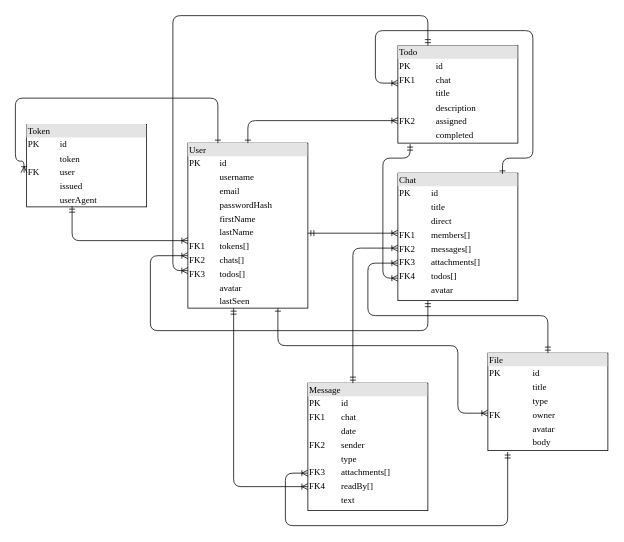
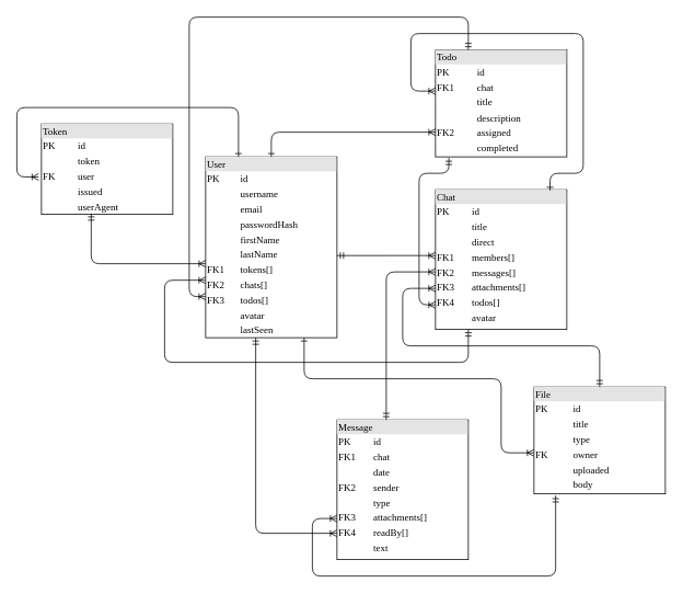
  <mxCell id="0" />
  <mxCell id="1" parent="0" />
  <mxCell id="2" value="&lt;div style=&quot;box-sizing: border-box ; width: 100% ; background: #e4e4e4 ; padding: 2px&quot;&gt;User&lt;/div&gt;&lt;table style=&quot;width: 100% ; font-size: 1em&quot; cellpadding=&quot;2&quot; cellspacing=&quot;0&quot;&gt;&lt;tbody&gt;&lt;tr&gt;&lt;td&gt;PK&lt;/td&gt;&lt;td&gt;id&lt;/td&gt;&lt;/tr&gt;&lt;tr&gt;&lt;td&gt;&lt;br&gt;&lt;/td&gt;&lt;td&gt;username&lt;/td&gt;&lt;/tr&gt;&lt;tr&gt;&lt;td&gt;&lt;/td&gt;&lt;td&gt;email&lt;/td&gt;&lt;/tr&gt;&lt;tr&gt;&lt;td&gt;&lt;br&gt;&lt;/td&gt;&lt;td&gt;passwordHash&lt;/td&gt;&lt;/tr&gt;&lt;tr&gt;&lt;td&gt;&lt;br&gt;&lt;/td&gt;&lt;td&gt;firstName&lt;br&gt;&lt;/td&gt;&lt;/tr&gt;&lt;tr&gt;&lt;td&gt;&lt;br&gt;&lt;/td&gt;&lt;td&gt;lastName&lt;br&gt;&lt;/td&gt;&lt;/tr&gt;&lt;tr&gt;&lt;td&gt;FK1&lt;/td&gt;&lt;td&gt;tokens[]&lt;br&gt;&lt;/td&gt;&lt;/tr&gt;&lt;tr&gt;&lt;td&gt;FK2&lt;/td&gt;&lt;td&gt;chats[]&lt;br&gt;&lt;/td&gt;&lt;/tr&gt;&lt;tr&gt;&lt;td&gt;FK3&lt;/td&gt;&lt;td&gt;todos[]&lt;br&gt;&lt;/td&gt;&lt;/tr&gt;&lt;tr&gt;&lt;td&gt;&lt;br&gt;&lt;/td&gt;&lt;td&gt;avatar&lt;br&gt;&lt;/td&gt;&lt;/tr&gt;&lt;tr&gt;&lt;td&gt;&lt;br&gt;&lt;/td&gt;&lt;td&gt;lastSeen&lt;br&gt;&lt;/td&gt;&lt;/tr&gt;&lt;/tbody&gt;&lt;/table&gt;" style="verticalAlign=top;align=left;overflow=fill;html=1;rounded=0;shadow=0;comic=0;labelBackgroundColor=none;strokeWidth=1;fontFamily=Verdana;fontSize=12" vertex="1" parent="1"><mxGeometry x="250" y="190" width="160" height="220" as="geometry" /></mxCell>
- <mxCell id="3" value="&lt;div style=&quot;box-sizing: border-box ; width: 100% ; background: #e4e4e4 ; padding: 2px&quot;&gt;Token&lt;/div&gt;&lt;table style=&quot;width: 100% ; font-size: 1em&quot; cellpadding=&quot;2&quot; cellspacing=&quot;0&quot;&gt;&lt;tbody&gt;&lt;tr&gt;&lt;td&gt;PK&lt;/td&gt;&lt;td&gt;id&lt;/td&gt;&lt;/tr&gt;&lt;tr&gt;&lt;td&gt;&lt;br&gt;&lt;/td&gt;&lt;td&gt;token&lt;/td&gt;&lt;/tr&gt;&lt;tr&gt;&lt;td&gt;FK&lt;/td&gt;&lt;td&gt;user&lt;/td&gt;&lt;/tr&gt;&lt;tr&gt;&lt;td&gt;&lt;br&gt;&lt;/td&gt;&lt;td&gt;issued&lt;br&gt;&lt;/td&gt;&lt;/tr&gt;&lt;tr&gt;&lt;td&gt;&lt;br&gt;&lt;/td&gt;&lt;td&gt;userAgent&lt;br&gt;&lt;/td&gt;&lt;/tr&gt;&lt;/tbody&gt;&lt;/table&gt;" style="verticalAlign=top;align=left;overflow=fill;html=1;rounded=0;shadow=0;comic=0;labelBackgroundColor=none;strokeWidth=1;fontFamily=Verdana;fontSize=12" vertex="1" parent="1"><mxGeometry x="35" y="165" width="160" height="110" as="geometry" /></mxCell>
+ <mxCell id="3" value="&lt;div style=&quot;box-sizing: border-box ; width: 100% ; background: #e4e4e4 ; padding: 2px&quot;&gt;Token&lt;/div&gt;&lt;table style=&quot;width: 100% ; font-size: 1em&quot; cellpadding=&quot;2&quot; cellspacing=&quot;0&quot;&gt;&lt;tbody&gt;&lt;tr&gt;&lt;td&gt;PK&lt;/td&gt;&lt;td&gt;id&lt;/td&gt;&lt;/tr&gt;&lt;tr&gt;&lt;td&gt;&lt;br&gt;&lt;/td&gt;&lt;td&gt;token&lt;/td&gt;&lt;/tr&gt;&lt;tr&gt;&lt;td&gt;FK&lt;/td&gt;&lt;td&gt;user&lt;/td&gt;&lt;/tr&gt;&lt;tr&gt;&lt;td&gt;&lt;br&gt;&lt;/td&gt;&lt;td&gt;issued&lt;br&gt;&lt;/td&gt;&lt;/tr&gt;&lt;tr&gt;&lt;td&gt;&lt;br&gt;&lt;/td&gt;&lt;td&gt;userAgent&lt;br&gt;&lt;/td&gt;&lt;/tr&gt;&lt;/tbody&gt;&lt;/table&gt;" style="verticalAlign=top;align=left;overflow=fill;html=1;rounded=0;shadow=0;comic=0;labelBackgroundColor=none;strokeWidth=1;fontFamily=Verdana;fontSize=12" vertex="1" parent="1"><mxGeometry x="50" y="150" width="160" height="110" as="geometry" /></mxCell>
  <mxCell id="4" value="&lt;div style=&quot;box-sizing: border-box ; width: 100% ; background: rgb(228 , 228 , 228) ; padding: 2px&quot;&gt;&lt;font style=&quot;font-size: 12px&quot;&gt;Chat&lt;/font&gt;&lt;/div&gt;&lt;table style=&quot;width: 100%&quot; cellpadding=&quot;2&quot; cellspacing=&quot;0&quot;&gt;&lt;tbody&gt;&lt;tr&gt;&lt;td&gt;&lt;font style=&quot;font-size: 12px&quot;&gt;PK&lt;/font&gt;&lt;/td&gt;&lt;td&gt;&lt;font style=&quot;font-size: 12px&quot;&gt;id&lt;/font&gt;&lt;/td&gt;&lt;/tr&gt;&lt;tr&gt;&lt;td&gt;&lt;font style=&quot;font-size: 12px&quot;&gt;&lt;br&gt;&lt;/font&gt;&lt;/td&gt;&lt;td&gt;&lt;font style=&quot;font-size: 12px&quot;&gt;title&lt;br&gt;&lt;/font&gt;&lt;/td&gt;&lt;/tr&gt;&lt;tr&gt;&lt;td&gt;&lt;font style=&quot;font-size: 12px&quot;&gt;&lt;br&gt;&lt;/font&gt;&lt;/td&gt;&lt;td&gt;&lt;font style=&quot;font-size: 12px&quot;&gt;direct&lt;/font&gt;&lt;/td&gt;&lt;/tr&gt;&lt;tr&gt;&lt;td&gt;&lt;font style=&quot;font-size: 12px&quot;&gt;FK1&lt;/font&gt;&lt;/td&gt;&lt;td&gt;&lt;font style=&quot;font-size: 12px&quot;&gt;members[]&lt;/font&gt;&lt;/td&gt;&lt;/tr&gt;&lt;tr&gt;&lt;td&gt;&lt;font style=&quot;font-size: 12px&quot;&gt;FK2&lt;/font&gt;&lt;/td&gt;&lt;td&gt;&lt;font style=&quot;font-size: 12px&quot;&gt;messages[]&lt;/font&gt;&lt;/td&gt;&lt;/tr&gt;&lt;tr&gt;&lt;td&gt;&lt;font style=&quot;font-size: 12px&quot;&gt;FK3&lt;/font&gt;&lt;/td&gt;&lt;td&gt;&lt;font style=&quot;font-size: 12px&quot;&gt;attachments[]&lt;br&gt;&lt;/font&gt;&lt;/td&gt;&lt;/tr&gt;&lt;tr&gt;&lt;td&gt;&lt;font style=&quot;font-size: 12px&quot;&gt;FK4&lt;/font&gt;&lt;/td&gt;&lt;td&gt;&lt;font style=&quot;font-size: 12px&quot;&gt;todos[]&lt;br&gt;&lt;/font&gt;&lt;/td&gt;&lt;/tr&gt;&lt;tr&gt;&lt;td&gt;&lt;font style=&quot;font-size: 12px&quot;&gt;&lt;br&gt;&lt;/font&gt;&lt;/td&gt;&lt;td&gt;&lt;font style=&quot;font-size: 12px&quot;&gt;avatar&lt;/font&gt;&lt;/td&gt;&lt;/tr&gt;&lt;tr&gt;&lt;td&gt;&lt;/td&gt;&lt;td&gt;&lt;/td&gt;&lt;/tr&gt;&lt;/tbody&gt;&lt;/table&gt;" style="verticalAlign=top;align=left;overflow=fill;html=1;rounded=0;shadow=0;comic=0;labelBackgroundColor=none;strokeWidth=1;fontFamily=Verdana;fontSize=12" vertex="1" parent="1"><mxGeometry x="530" y="230" width="160" height="170" as="geometry" /></mxCell>
  <mxCell id="5" value="&lt;div style=&quot;box-sizing: border-box ; width: 100% ; background: #e4e4e4 ; padding: 2px&quot;&gt;Message&lt;/div&gt;&lt;table style=&quot;width: 100% ; font-size: 1em&quot; cellpadding=&quot;2&quot; cellspacing=&quot;0&quot;&gt;&lt;tbody&gt;&lt;tr&gt;&lt;td&gt;PK&lt;/td&gt;&lt;td&gt;id&lt;/td&gt;&lt;/tr&gt;&lt;tr&gt;&lt;td&gt;FK1&lt;/td&gt;&lt;td&gt;chat&lt;/td&gt;&lt;/tr&gt;&lt;tr&gt;&lt;td&gt;&lt;/td&gt;&lt;td&gt;date&lt;/td&gt;&lt;/tr&gt;&lt;tr&gt;&lt;td&gt;FK2&lt;/td&gt;&lt;td&gt;sender&lt;/td&gt;&lt;/tr&gt;&lt;tr&gt;&lt;td&gt;&lt;br&gt;&lt;/td&gt;&lt;td&gt;type&lt;br&gt;&lt;/td&gt;&lt;/tr&gt;&lt;tr&gt;&lt;td&gt;FK3&lt;/td&gt;&lt;td&gt;attachments[]&lt;br&gt;&lt;/td&gt;&lt;/tr&gt;&lt;tr&gt;&lt;td&gt;FK4&lt;/td&gt;&lt;td&gt;readBy[]&lt;br&gt;&lt;/td&gt;&lt;/tr&gt;&lt;tr&gt;&lt;td&gt;&lt;br&gt;&lt;/td&gt;&lt;td&gt;text&lt;br&gt;&lt;/td&gt;&lt;/tr&gt;&lt;tr&gt;&lt;td&gt;&lt;br&gt;&lt;/td&gt;&lt;td&gt;&lt;/td&gt;&lt;/tr&gt;&lt;/tbody&gt;&lt;/table&gt;" style="verticalAlign=top;align=left;overflow=fill;html=1;rounded=0;shadow=0;comic=0;labelBackgroundColor=none;strokeWidth=1;fontFamily=Verdana;fontSize=12" vertex="1" parent="1"><mxGeometry x="410" y="510" width="160" height="170" as="geometry" /></mxCell>
  <mxCell id="6" value="&lt;div style=&quot;box-sizing: border-box ; width: 100% ; background: #e4e4e4 ; padding: 2px&quot;&gt;Todo&lt;/div&gt;&lt;table style=&quot;width: 100% ; font-size: 1em&quot; cellpadding=&quot;2&quot; cellspacing=&quot;0&quot;&gt;&lt;tbody&gt;&lt;tr&gt;&lt;td&gt;PK&lt;/td&gt;&lt;td&gt;id&lt;/td&gt;&lt;/tr&gt;&lt;tr&gt;&lt;td&gt;FK1&lt;/td&gt;&lt;td&gt;chat&lt;/td&gt;&lt;/tr&gt;&lt;tr&gt;&lt;td&gt;&lt;/td&gt;&lt;td&gt;title&lt;/td&gt;&lt;/tr&gt;&lt;tr&gt;&lt;td&gt;&lt;br&gt;&lt;/td&gt;&lt;td&gt;description&lt;/td&gt;&lt;/tr&gt;&lt;tr&gt;&lt;td&gt;FK2&lt;/td&gt;&lt;td&gt;assigned&lt;br&gt;&lt;/td&gt;&lt;/tr&gt;&lt;tr&gt;&lt;td&gt;&lt;br&gt;&lt;/td&gt;&lt;td&gt;completed&lt;br&gt;&lt;/td&gt;&lt;/tr&gt;&lt;tr&gt;&lt;td&gt;&lt;/td&gt;&lt;td&gt;&lt;/td&gt;&lt;/tr&gt;&lt;tr&gt;&lt;td&gt;&lt;br&gt;&lt;/td&gt;&lt;td&gt;&lt;/td&gt;&lt;/tr&gt;&lt;/tbody&gt;&lt;/table&gt;" style="verticalAlign=top;align=left;overflow=fill;html=1;rounded=0;shadow=0;comic=0;labelBackgroundColor=none;strokeWidth=1;fontFamily=Verdana;fontSize=12" vertex="1" parent="1"><mxGeometry x="530" y="60" width="160" height="130" as="geometry" /></mxCell>
- <mxCell id="7" value="&lt;div style=&quot;box-sizing: border-box ; width: 100% ; background: #e4e4e4 ; padding: 2px&quot;&gt;File&lt;/div&gt;&lt;table style=&quot;width: 100% ; font-size: 1em&quot; cellpadding=&quot;2&quot; cellspacing=&quot;0&quot;&gt;&lt;tbody&gt;&lt;tr&gt;&lt;td&gt;PK&lt;/td&gt;&lt;td&gt;id&lt;/td&gt;&lt;/tr&gt;&lt;tr&gt;&lt;td&gt;&lt;br&gt;&lt;/td&gt;&lt;td&gt;title&lt;/td&gt;&lt;/tr&gt;&lt;tr&gt;&lt;td&gt;&lt;/td&gt;&lt;td&gt;type&lt;/td&gt;&lt;/tr&gt;&lt;tr&gt;&lt;td&gt;FK&lt;/td&gt;&lt;td&gt;owner&lt;/td&gt;&lt;/tr&gt;&lt;tr&gt;&lt;td&gt;&lt;br&gt;&lt;/td&gt;&lt;td&gt;avatar&lt;br&gt;&lt;/td&gt;&lt;/tr&gt;&lt;tr&gt;&lt;td&gt;&lt;br&gt;&lt;/td&gt;&lt;td&gt;body&lt;br&gt;&lt;/td&gt;&lt;/tr&gt;&lt;tr&gt;&lt;td&gt;&lt;/td&gt;&lt;td&gt;&lt;/td&gt;&lt;/tr&gt;&lt;tr&gt;&lt;td&gt;&lt;br&gt;&lt;/td&gt;&lt;td&gt;&lt;/td&gt;&lt;/tr&gt;&lt;/tbody&gt;&lt;/table&gt;" style="verticalAlign=top;align=left;overflow=fill;html=1;rounded=0;shadow=0;comic=0;labelBackgroundColor=none;strokeWidth=1;fontFamily=Verdana;fontSize=12" vertex="1" parent="1"><mxGeometry x="650" y="470" width="160" height="130" as="geometry" /></mxCell>
+ <mxCell id="7" value="&lt;div style=&quot;box-sizing: border-box ; width: 100% ; background: #e4e4e4 ; padding: 2px&quot;&gt;File&lt;/div&gt;&lt;table style=&quot;width: 100% ; font-size: 1em&quot; cellpadding=&quot;2&quot; cellspacing=&quot;0&quot;&gt;&lt;tbody&gt;&lt;tr&gt;&lt;td&gt;PK&lt;/td&gt;&lt;td&gt;id&lt;/td&gt;&lt;/tr&gt;&lt;tr&gt;&lt;td&gt;&lt;br&gt;&lt;/td&gt;&lt;td&gt;title&lt;/td&gt;&lt;/tr&gt;&lt;tr&gt;&lt;td&gt;&lt;/td&gt;&lt;td&gt;type&lt;/td&gt;&lt;/tr&gt;&lt;tr&gt;&lt;td&gt;FK&lt;/td&gt;&lt;td&gt;owner&lt;/td&gt;&lt;/tr&gt;&lt;tr&gt;&lt;td&gt;&lt;br&gt;&lt;/td&gt;&lt;td&gt;uploaded&lt;br&gt;&lt;/td&gt;&lt;/tr&gt;&lt;tr&gt;&lt;td&gt;&lt;br&gt;&lt;/td&gt;&lt;td&gt;body&lt;br&gt;&lt;/td&gt;&lt;/tr&gt;&lt;tr&gt;&lt;td&gt;&lt;/td&gt;&lt;td&gt;&lt;/td&gt;&lt;/tr&gt;&lt;tr&gt;&lt;td&gt;&lt;br&gt;&lt;/td&gt;&lt;td&gt;&lt;/td&gt;&lt;/tr&gt;&lt;/tbody&gt;&lt;/table&gt;" style="verticalAlign=top;align=left;overflow=fill;html=1;rounded=0;shadow=0;comic=0;labelBackgroundColor=none;strokeWidth=1;fontFamily=Verdana;fontSize=12" vertex="1" parent="1"><mxGeometry x="650" y="470" width="160" height="130" as="geometry" /></mxCell>
  <mxCell id="8" value="" style="edgeStyle=orthogonalEdgeStyle;html=1;endArrow=ERoneToMany;startArrow=ERmandOne;labelBackgroundColor=none;fontFamily=Verdana;fontSize=12;align=left;exitX=0.379;exitY=0.991;entryX=0;entryY=0.591;entryDx=0;entryDy=0;entryPerimeter=0;exitDx=0;exitDy=0;exitPerimeter=0;" edge="1" parent="1" source="3" target="2"><mxGeometry width="100" height="100" relative="1" as="geometry"><mxPoint x="90" y="310" as="sourcePoint" /><mxPoint x="-30" y="370" as="targetPoint" /></mxGeometry></mxCell>
  <mxCell id="9" value="" style="edgeStyle=orthogonalEdgeStyle;html=1;endArrow=ERoneToMany;startArrow=ERone;labelBackgroundColor=none;fontFamily=Verdana;fontSize=12;align=left;exitX=0.25;exitY=0;entryX=-0.021;entryY=0.586;entryDx=0;entryDy=0;entryPerimeter=0;exitDx=0;exitDy=0;startFill=0;" edge="1" parent="1" source="2" target="3"><mxGeometry width="100" height="100" relative="1" as="geometry"><mxPoint x="10" y="160" as="sourcePoint" /><mxPoint x="-110" y="220" as="targetPoint" /><Array as="points"><mxPoint x="290" y="130" /><mxPoint x="20" y="130" /><mxPoint x="20" y="214" /></Array></mxGeometry></mxCell>
  <mxCell id="10" value="" style="edgeStyle=orthogonalEdgeStyle;html=1;endArrow=ERoneToMany;startArrow=ERmandOne;labelBackgroundColor=none;fontFamily=Verdana;fontSize=12;align=left;entryX=0;entryY=0.471;entryDx=0;entryDy=0;entryPerimeter=0;" edge="1" parent="1" target="4"><mxGeometry width="100" height="100" relative="1" as="geometry"><mxPoint x="410" y="310" as="sourcePoint" /><mxPoint x="440" y="260" as="targetPoint" /><Array as="points"><mxPoint x="530" y="310" /><mxPoint x="530" y="310" /></Array></mxGeometry></mxCell>
  <mxCell id="11" value="" style="edgeStyle=orthogonalEdgeStyle;html=1;endArrow=ERoneToMany;startArrow=ERmandOne;labelBackgroundColor=none;fontFamily=Verdana;fontSize=12;align=left;exitX=0.375;exitY=0;exitDx=0;exitDy=0;exitPerimeter=0;entryX=0;entryY=0.588;entryDx=0;entryDy=0;entryPerimeter=0;" edge="1" parent="1" source="5" target="4"><mxGeometry width="100" height="100" relative="1" as="geometry"><mxPoint x="420" y="410" as="sourcePoint" /><mxPoint x="530" y="330" as="targetPoint" /><Array as="points"><mxPoint x="470" y="330" /></Array></mxGeometry></mxCell>
  <mxCell id="12" value="" style="edgeStyle=orthogonalEdgeStyle;html=1;endArrow=ERoneToMany;startArrow=ERmandOne;labelBackgroundColor=none;fontFamily=Verdana;fontSize=12;align=left;entryX=0;entryY=0.588;entryDx=0;entryDy=0;entryPerimeter=0;exitX=0.5;exitY=0;exitDx=0;exitDy=0;" edge="1" parent="1" source="7"><mxGeometry width="100" height="100" relative="1" as="geometry"><mxPoint x="780" y="410" as="sourcePoint" /><mxPoint x="530" y="350" as="targetPoint" /><Array as="points"><mxPoint x="730" y="420" /><mxPoint x="490" y="420" /><mxPoint x="490" y="350" /></Array></mxGeometry></mxCell>
  <mxCell id="13" value="" style="edgeStyle=orthogonalEdgeStyle;html=1;endArrow=ERoneToMany;startArrow=ERmandOne;labelBackgroundColor=none;fontFamily=Verdana;fontSize=12;align=left;entryX=0;entryY=0.471;entryDx=0;entryDy=0;entryPerimeter=0;exitX=0.102;exitY=1.01;exitDx=0;exitDy=0;exitPerimeter=0;" edge="1" parent="1" source="6"><mxGeometry width="100" height="100" relative="1" as="geometry"><mxPoint x="410" y="370" as="sourcePoint" /><mxPoint x="530" y="370.07" as="targetPoint" /><Array as="points"><mxPoint x="546" y="210" /><mxPoint x="510" y="210" /><mxPoint x="510" y="370" /></Array></mxGeometry></mxCell>
  <mxCell id="14" value="" style="edgeStyle=orthogonalEdgeStyle;html=1;endArrow=ERoneToMany;startArrow=ERone;labelBackgroundColor=none;fontFamily=Verdana;fontSize=12;align=left;exitX=0.872;exitY=0.006;exitDx=0;exitDy=0;exitPerimeter=0;startFill=0;" edge="1" parent="1" source="4"><mxGeometry width="100" height="100" relative="1" as="geometry"><mxPoint x="467.32" y="80" as="sourcePoint" /><mxPoint x="530" y="110" as="targetPoint" /><Array as="points"><mxPoint x="670" y="210" /><mxPoint x="710" y="210" /><mxPoint x="710" y="40" /><mxPoint x="500" y="40" /><mxPoint x="500" y="110" /></Array></mxGeometry></mxCell>
  <mxCell id="15" value="" style="edgeStyle=orthogonalEdgeStyle;html=1;endArrow=ERoneToMany;startArrow=ERone;labelBackgroundColor=none;fontFamily=Verdana;fontSize=12;align=left;exitX=0.5;exitY=0;exitDx=0;exitDy=0;startFill=0;" edge="1" parent="1" source="2"><mxGeometry width="100" height="100" relative="1" as="geometry"><mxPoint x="570" y="280" as="sourcePoint" /><mxPoint x="530" y="160" as="targetPoint" /><Array as="points"><mxPoint x="330" y="160" /></Array></mxGeometry></mxCell>
  <mxCell id="16" value="" style="edgeStyle=orthogonalEdgeStyle;html=1;endArrow=ERoneToMany;startArrow=ERone;labelBackgroundColor=none;fontFamily=Verdana;fontSize=12;align=left;entryX=0;entryY=0.471;entryDx=0;entryDy=0;entryPerimeter=0;exitX=0.75;exitY=1;exitDx=0;exitDy=0;startFill=0;" edge="1" parent="1" source="2"><mxGeometry width="100" height="100" relative="1" as="geometry"><mxPoint x="529.97" y="550" as="sourcePoint" /><mxPoint x="649.97" y="550.07" as="targetPoint" /><Array as="points"><mxPoint x="370" y="460" /><mxPoint x="610" y="460" /><mxPoint x="610" y="550" /></Array></mxGeometry></mxCell>
  <mxCell id="17" value="" style="edgeStyle=orthogonalEdgeStyle;html=1;endArrow=ERoneToMany;startArrow=ERmandOne;labelBackgroundColor=none;fontFamily=Verdana;fontSize=12;align=left;exitX=0.165;exitY=1.014;exitDx=0;exitDy=0;exitPerimeter=0;" edge="1" parent="1" source="7" target="5"><mxGeometry width="100" height="100" relative="1" as="geometry"><mxPoint x="330" y="810.04" as="sourcePoint" /><mxPoint x="408" y="630" as="targetPoint" /><Array as="points"><mxPoint x="676" y="700" /><mxPoint x="380" y="700" /><mxPoint x="380" y="630" /></Array></mxGeometry></mxCell>
  <mxCell id="18" value="" style="edgeStyle=orthogonalEdgeStyle;html=1;endArrow=ERoneToMany;startArrow=ERmandOne;labelBackgroundColor=none;fontFamily=Verdana;fontSize=12;align=left;" edge="1" parent="1" target="5"><mxGeometry width="100" height="100" relative="1" as="geometry"><mxPoint x="311" y="410" as="sourcePoint" /><mxPoint x="370.17" y="648.03" as="targetPoint" /><Array as="points"><mxPoint x="311" y="648" /></Array></mxGeometry></mxCell>
  <mxCell id="19" value="" style="edgeStyle=orthogonalEdgeStyle;html=1;endArrow=ERoneToMany;startArrow=ERmandOne;labelBackgroundColor=none;fontFamily=Verdana;fontSize=12;align=left;entryX=0;entryY=0.471;entryDx=0;entryDy=0;entryPerimeter=0;exitX=0.25;exitY=1;exitDx=0;exitDy=0;" edge="1" parent="1" source="4"><mxGeometry width="100" height="100" relative="1" as="geometry"><mxPoint x="129.97" y="340" as="sourcePoint" /><mxPoint x="249.97" y="340.07" as="targetPoint" /><Array as="points"><mxPoint x="570" y="440" /><mxPoint x="200" y="440" /><mxPoint x="200" y="340" /></Array></mxGeometry></mxCell>
  <mxCell id="20" value="" style="edgeStyle=orthogonalEdgeStyle;html=1;endArrow=ERoneToMany;startArrow=ERmandOne;labelBackgroundColor=none;fontFamily=Verdana;fontSize=12;align=left;entryX=0;entryY=0.471;entryDx=0;entryDy=0;entryPerimeter=0;" edge="1" parent="1"><mxGeometry width="100" height="100" relative="1" as="geometry"><mxPoint x="570" y="60" as="sourcePoint" /><mxPoint x="249.94" y="360" as="targetPoint" /><Array as="points"><mxPoint x="570" y="20" /><mxPoint x="230" y="20" /><mxPoint x="230" y="360" /></Array></mxGeometry></mxCell>
